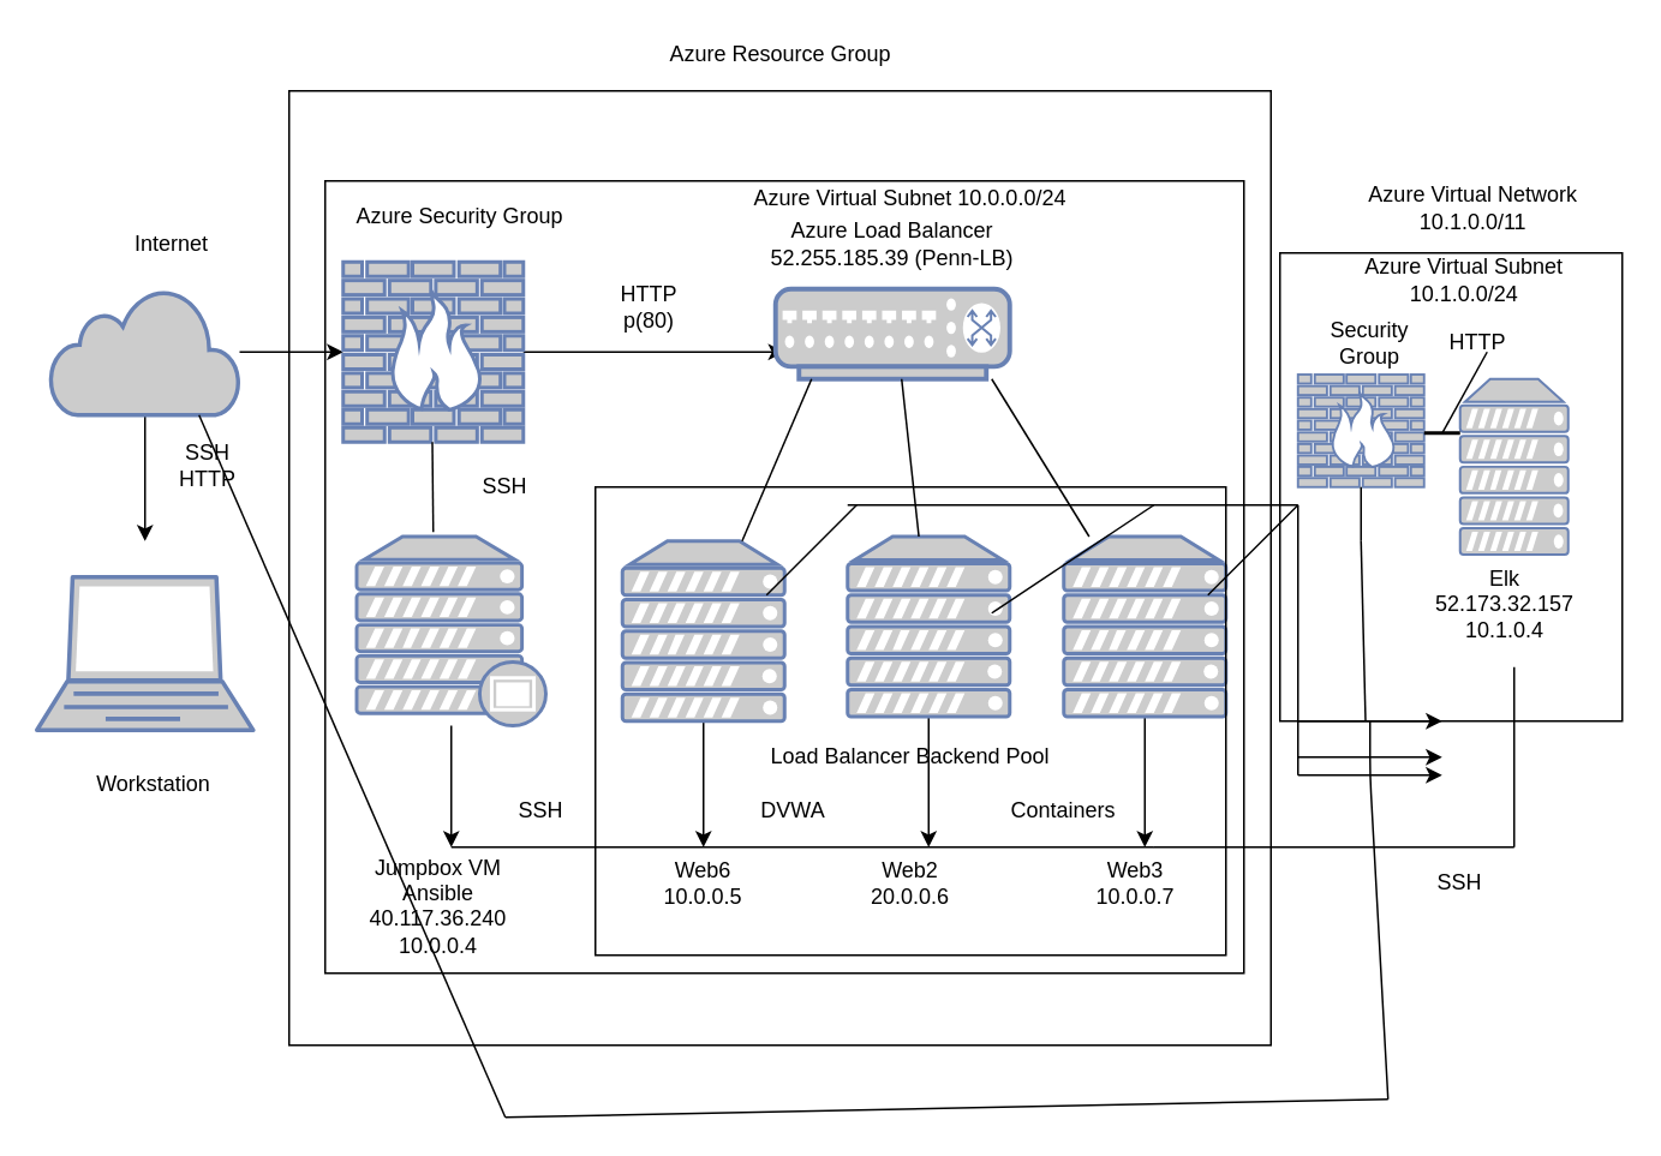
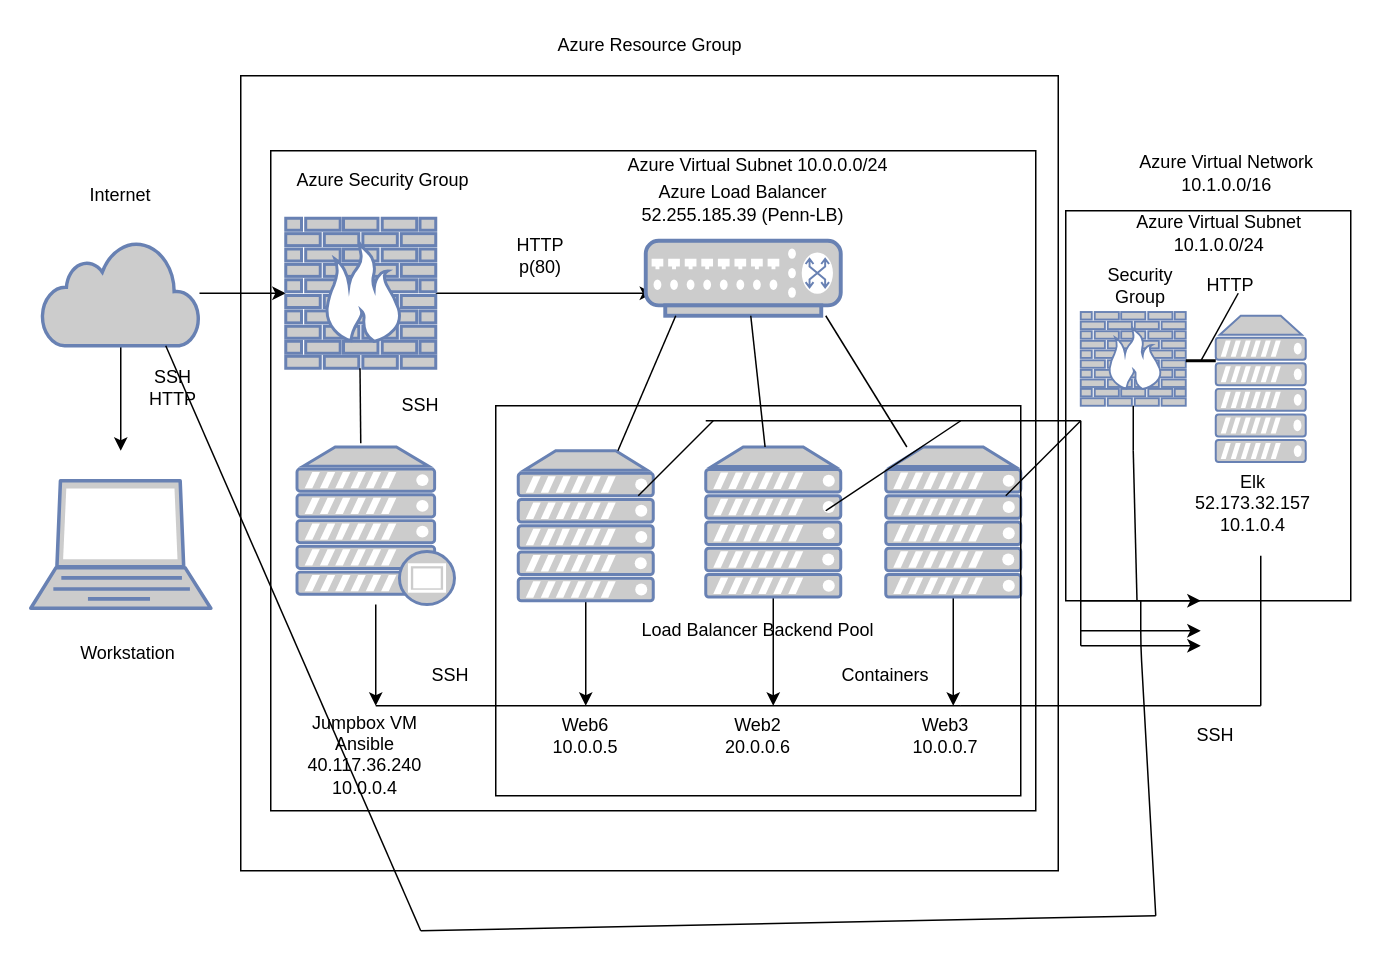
  <mxCell id="0" />
  <mxCell id="1" parent="0" />
  <mxCell id="2" value="" style="fontColor=#0066CC;verticalAlign=top;verticalLabelPosition=bottom;labelPosition=center;align=center;html=1;outlineConnect=0;fillColor=#CCCCCC;strokeColor=#6881B3;gradientColor=none;gradientDirection=north;strokeWidth=2;shape=mxgraph.networks.laptop;" vertex="1" parent="1"><mxGeometry x="20" y="320" width="120" height="85" as="geometry" /></mxCell>
  <mxCell id="3" style="edgeStyle=orthogonalEdgeStyle;rounded=0;orthogonalLoop=1;jettySize=auto;html=1;" edge="1" parent="1" source="5"><mxGeometry relative="1" as="geometry"><mxPoint x="80" y="300" as="targetPoint" /></mxGeometry></mxCell>
  <mxCell id="4" style="edgeStyle=orthogonalEdgeStyle;rounded=0;orthogonalLoop=1;jettySize=auto;html=1;entryX=0;entryY=0.5;entryDx=0;entryDy=0;entryPerimeter=0;" edge="1" parent="1" source="5" target="7"><mxGeometry relative="1" as="geometry" /></mxCell>
  <mxCell id="5" value="" style="html=1;outlineConnect=0;fillColor=#CCCCCC;strokeColor=#6881B3;gradientColor=none;gradientDirection=north;strokeWidth=2;shape=mxgraph.networks.cloud;fontColor=#ffffff;" vertex="1" parent="1"><mxGeometry x="27.5" y="160" width="105" height="70" as="geometry" /></mxCell>
  <mxCell id="6" style="edgeStyle=orthogonalEdgeStyle;rounded=0;orthogonalLoop=1;jettySize=auto;html=1;entryX=0.038;entryY=0.7;entryDx=0;entryDy=0;entryPerimeter=0;" edge="1" parent="1" source="7" target="16"><mxGeometry relative="1" as="geometry" /></mxCell>
  <mxCell id="7" value="" style="fontColor=#0066CC;verticalAlign=top;verticalLabelPosition=bottom;labelPosition=center;align=center;html=1;outlineConnect=0;fillColor=#CCCCCC;strokeColor=#6881B3;gradientColor=none;gradientDirection=north;strokeWidth=2;shape=mxgraph.networks.firewall;" vertex="1" parent="1"><mxGeometry x="190" y="145" width="100" height="100" as="geometry" /></mxCell>
  <mxCell id="8" style="edgeStyle=orthogonalEdgeStyle;rounded=0;orthogonalLoop=1;jettySize=auto;html=1;" edge="1" parent="1" source="9"><mxGeometry relative="1" as="geometry"><mxPoint x="250" y="470" as="targetPoint" /></mxGeometry></mxCell>
  <mxCell id="9" value="" style="fontColor=#0066CC;verticalAlign=top;verticalLabelPosition=bottom;labelPosition=center;align=center;html=1;outlineConnect=0;fillColor=#CCCCCC;strokeColor=#6881B3;gradientColor=none;gradientDirection=north;strokeWidth=2;shape=mxgraph.networks.proxy_server;" vertex="1" parent="1"><mxGeometry x="197.5" y="297.5" width="105" height="105" as="geometry" /></mxCell>
  <mxCell id="10" style="edgeStyle=orthogonalEdgeStyle;rounded=0;orthogonalLoop=1;jettySize=auto;html=1;" edge="1" parent="1" source="11"><mxGeometry relative="1" as="geometry"><mxPoint x="390" y="470" as="targetPoint" /></mxGeometry></mxCell>
  <mxCell id="11" value="" style="fontColor=#0066CC;verticalAlign=top;verticalLabelPosition=bottom;labelPosition=center;align=center;html=1;outlineConnect=0;fillColor=#CCCCCC;strokeColor=#6881B3;gradientColor=none;gradientDirection=north;strokeWidth=2;shape=mxgraph.networks.server;" vertex="1" parent="1"><mxGeometry x="345" y="300" width="90" height="100" as="geometry" /></mxCell>
  <mxCell id="12" style="edgeStyle=orthogonalEdgeStyle;rounded=0;orthogonalLoop=1;jettySize=auto;html=1;" edge="1" parent="1" source="13"><mxGeometry relative="1" as="geometry"><mxPoint x="515" y="470" as="targetPoint" /></mxGeometry></mxCell>
  <mxCell id="13" value="" style="fontColor=#0066CC;verticalAlign=top;verticalLabelPosition=bottom;labelPosition=center;align=center;html=1;outlineConnect=0;fillColor=#CCCCCC;strokeColor=#6881B3;gradientColor=none;gradientDirection=north;strokeWidth=2;shape=mxgraph.networks.server;" vertex="1" parent="1"><mxGeometry x="470" y="297.5" width="90" height="100" as="geometry" /></mxCell>
  <mxCell id="14" style="edgeStyle=orthogonalEdgeStyle;rounded=0;orthogonalLoop=1;jettySize=auto;html=1;" edge="1" parent="1" source="15"><mxGeometry relative="1" as="geometry"><mxPoint x="635" y="470" as="targetPoint" /></mxGeometry></mxCell>
  <mxCell id="15" value="" style="fontColor=#0066CC;verticalAlign=top;verticalLabelPosition=bottom;labelPosition=center;align=center;html=1;outlineConnect=0;fillColor=#CCCCCC;strokeColor=#6881B3;gradientColor=none;gradientDirection=north;strokeWidth=2;shape=mxgraph.networks.server;" vertex="1" parent="1"><mxGeometry x="590" y="297.5" width="90" height="100" as="geometry" /></mxCell>
  <mxCell id="16" value="" style="fontColor=#0066CC;verticalAlign=top;verticalLabelPosition=bottom;labelPosition=center;align=center;html=1;outlineConnect=0;fillColor=#CCCCCC;strokeColor=#6881B3;gradientColor=none;gradientDirection=north;strokeWidth=2;shape=mxgraph.networks.switch;" vertex="1" parent="1"><mxGeometry x="430" y="160" width="130" height="50" as="geometry" /></mxCell>
  <mxCell id="17" value="" style="endArrow=none;html=1;" edge="1" parent="1" source="11"><mxGeometry width="50" height="50" relative="1" as="geometry"><mxPoint x="400" y="260" as="sourcePoint" /><mxPoint x="450" y="210" as="targetPoint" /><Array as="points" /></mxGeometry></mxCell>
  <mxCell id="18" value="" style="endArrow=none;html=1;" edge="1" parent="1" source="13"><mxGeometry width="50" height="50" relative="1" as="geometry"><mxPoint x="450" y="260" as="sourcePoint" /><mxPoint x="500" y="210" as="targetPoint" /></mxGeometry></mxCell>
  <mxCell id="19" value="" style="endArrow=none;html=1;" edge="1" parent="1" source="15"><mxGeometry width="50" height="50" relative="1" as="geometry"><mxPoint x="500" y="260" as="sourcePoint" /><mxPoint x="550" y="210" as="targetPoint" /></mxGeometry></mxCell>
  <mxCell id="20" value="" style="shape=partialRectangle;whiteSpace=wrap;html=1;bottom=1;right=1;left=1;top=0;fillColor=none;routingCenterX=-0.5;" vertex="1" parent="1"><mxGeometry x="160" y="50" width="545" height="530" as="geometry" /></mxCell>
  <mxCell id="21" value="" style="shape=partialRectangle;whiteSpace=wrap;html=1;bottom=1;right=1;left=1;top=0;fillColor=none;routingCenterX=-0.5;" vertex="1" parent="1"><mxGeometry x="180" y="100" width="510" height="440" as="geometry" /></mxCell>
  <mxCell id="22" value="" style="endArrow=none;html=1;entryX=1;entryY=0;entryDx=0;entryDy=0;exitX=0;exitY=0;exitDx=0;exitDy=0;" edge="1" parent="1" source="21" target="21"><mxGeometry width="50" height="50" relative="1" as="geometry"><mxPoint x="180" y="110" as="sourcePoint" /><mxPoint x="230" y="60" as="targetPoint" /></mxGeometry></mxCell>
  <mxCell id="23" value="" style="endArrow=none;html=1;entryX=1;entryY=0;entryDx=0;entryDy=0;exitX=0;exitY=0;exitDx=0;exitDy=0;" edge="1" parent="1" source="20" target="20"><mxGeometry width="50" height="50" relative="1" as="geometry"><mxPoint x="170" y="90" as="sourcePoint" /><mxPoint x="220" y="40" as="targetPoint" /></mxGeometry></mxCell>
  <mxCell id="24" value="" style="shape=partialRectangle;whiteSpace=wrap;html=1;bottom=1;right=1;left=1;top=0;fillColor=none;routingCenterX=-0.5;" vertex="1" parent="1"><mxGeometry x="330" y="270" width="350" height="260" as="geometry" /></mxCell>
  <mxCell id="25" value="" style="endArrow=none;html=1;entryX=1;entryY=0;entryDx=0;entryDy=0;" edge="1" parent="1" target="24"><mxGeometry width="50" height="50" relative="1" as="geometry"><mxPoint x="330" y="270" as="sourcePoint" /><mxPoint x="380" y="220" as="targetPoint" /></mxGeometry></mxCell>
- <mxCell id="26" value="Internet" style="text;html=1;strokeColor=none;fillColor=none;align=center;verticalAlign=middle;whiteSpace=wrap;rounded=0;" vertex="1" parent="1"><mxGeometry x="60" y="120" width="70" height="30" as="geometry" /></mxCell>
+ <mxCell id="26" value="Internet" style="text;html=1;strokeColor=none;fillColor=none;align=center;verticalAlign=middle;whiteSpace=wrap;rounded=0;" vertex="1" parent="1"><mxGeometry x="45" y="115" width="70" height="30" as="geometry" /></mxCell>
  <mxCell id="27" value="&lt;div&gt;SSH&lt;/div&gt;&lt;div&gt;HTTP&lt;br&gt;&lt;/div&gt;" style="text;html=1;strokeColor=none;fillColor=none;align=center;verticalAlign=middle;whiteSpace=wrap;rounded=0;" vertex="1" parent="1"><mxGeometry x="90" y="245" width="50" height="25" as="geometry" /></mxCell>
  <mxCell id="28" value="Workstation" style="text;html=1;strokeColor=none;fillColor=none;align=center;verticalAlign=middle;whiteSpace=wrap;rounded=0;" vertex="1" parent="1"><mxGeometry x="30" y="420" width="110" height="30" as="geometry" /></mxCell>
  <mxCell id="29" value="Azure Security Group" style="text;html=1;strokeColor=none;fillColor=none;align=center;verticalAlign=middle;whiteSpace=wrap;rounded=0;" vertex="1" parent="1"><mxGeometry x="190" y="110" width="130" height="20" as="geometry" /></mxCell>
  <mxCell id="30" value="SSH" style="text;html=1;strokeColor=none;fillColor=none;align=center;verticalAlign=middle;whiteSpace=wrap;rounded=0;" vertex="1" parent="1"><mxGeometry x="260" y="260" width="40" height="20" as="geometry" /></mxCell>
  <mxCell id="31" value="" style="endArrow=none;html=1;" edge="1" parent="1"><mxGeometry width="50" height="50" relative="1" as="geometry"><mxPoint x="240" y="295" as="sourcePoint" /><mxPoint x="239.5" y="245" as="targetPoint" /><Array as="points"><mxPoint x="240" y="295" /></Array></mxGeometry></mxCell>
  <mxCell id="32" value="HTTP p(80)" style="text;html=1;strokeColor=none;fillColor=none;align=center;verticalAlign=middle;whiteSpace=wrap;rounded=0;" vertex="1" parent="1"><mxGeometry x="340" y="160" width="40" height="20" as="geometry" /></mxCell>
  <mxCell id="33" value="&lt;div&gt;Azure Load Balancer&lt;/div&gt;&lt;div&gt;&lt;div class=&quot;fxc-copyablelabel-temp-element&quot;&gt;52.255.185.39 (Penn-LB)&lt;/div&gt;&lt;/div&gt;" style="text;html=1;strokeColor=none;fillColor=none;align=center;verticalAlign=middle;whiteSpace=wrap;rounded=0;" vertex="1" parent="1"><mxGeometry x="400" y="125" width="190" height="20" as="geometry" /></mxCell>
  <mxCell id="34" value="&lt;div&gt;Jumpbox VM&lt;/div&gt;&lt;div&gt;Ansible&lt;/div&gt;&lt;div&gt;&lt;div class=&quot;fxc-copyablelabel-temp-element&quot;&gt;40.117.36.240&lt;/div&gt;&lt;div class=&quot;fxc-copyablelabel-temp-element&quot;&gt;10.0.0.4&lt;br&gt;&lt;/div&gt;&lt;/div&gt;&lt;div&gt;&lt;br&gt;&lt;/div&gt;" style="text;html=1;strokeColor=none;fillColor=none;align=center;verticalAlign=middle;whiteSpace=wrap;rounded=0;" vertex="1" parent="1"><mxGeometry x="182.5" y="500" width="120" height="20" as="geometry" /></mxCell>
  <mxCell id="35" value="" style="endArrow=none;html=1;entryX=0.886;entryY=0.769;entryDx=0;entryDy=0;entryPerimeter=0;" edge="1" parent="1" target="24"><mxGeometry width="50" height="50" relative="1" as="geometry"><mxPoint x="250" y="470" as="sourcePoint" /><mxPoint x="300" y="420" as="targetPoint" /></mxGeometry></mxCell>
  <mxCell id="36" value="&lt;div&gt;Web6&lt;/div&gt;&lt;div&gt;10.0.0.5&lt;br&gt;&lt;/div&gt;" style="text;html=1;strokeColor=none;fillColor=none;align=center;verticalAlign=middle;whiteSpace=wrap;rounded=0;" vertex="1" parent="1"><mxGeometry x="370" y="480" width="40" height="20" as="geometry" /></mxCell>
  <mxCell id="37" value="&lt;div&gt;Web2&lt;/div&gt;&lt;div&gt;20.0.0.6&lt;br&gt;&lt;/div&gt;" style="text;html=1;strokeColor=none;fillColor=none;align=center;verticalAlign=middle;whiteSpace=wrap;rounded=0;" vertex="1" parent="1"><mxGeometry x="485" y="480" width="40" height="20" as="geometry" /></mxCell>
  <mxCell id="38" value="&lt;div&gt;Web3&lt;/div&gt;&lt;div&gt;10.0.0.7&lt;br&gt;&lt;/div&gt;" style="text;html=1;strokeColor=none;fillColor=none;align=center;verticalAlign=middle;whiteSpace=wrap;rounded=0;" vertex="1" parent="1"><mxGeometry x="610" y="480" width="40" height="20" as="geometry" /></mxCell>
  <mxCell id="39" value="Load Balancer Backend Pool" style="text;html=1;strokeColor=none;fillColor=none;align=center;verticalAlign=middle;whiteSpace=wrap;rounded=0;" vertex="1" parent="1"><mxGeometry x="360" y="410" width="290" height="20" as="geometry" /></mxCell>
  <mxCell id="40" value="SSH" style="text;html=1;strokeColor=none;fillColor=none;align=center;verticalAlign=middle;whiteSpace=wrap;rounded=0;" vertex="1" parent="1"><mxGeometry x="280" y="440" width="40" height="20" as="geometry" /></mxCell>
- <mxCell id="41" value="DVWA" style="text;html=1;strokeColor=none;fillColor=none;align=center;verticalAlign=middle;whiteSpace=wrap;rounded=0;" vertex="1" parent="1"><mxGeometry x="420" y="440" width="40" height="20" as="geometry" /></mxCell>
  <mxCell id="42" value="Containers" style="text;html=1;strokeColor=none;fillColor=none;align=center;verticalAlign=middle;whiteSpace=wrap;rounded=0;" vertex="1" parent="1"><mxGeometry x="550" y="440" width="80" height="20" as="geometry" /></mxCell>
  <mxCell id="43" value="Azure Resource Group" style="text;html=1;strokeColor=none;fillColor=none;align=center;verticalAlign=middle;whiteSpace=wrap;rounded=0;" vertex="1" parent="1"><mxGeometry x="287.5" y="20" width="290" height="20" as="geometry" /></mxCell>
  <mxCell id="44" value="Azure Virtual Subnet 10.0.0.0/24" style="text;html=1;strokeColor=none;fillColor=none;align=center;verticalAlign=middle;whiteSpace=wrap;rounded=0;" vertex="1" parent="1"><mxGeometry x="340" y="100" width="330" height="20" as="geometry" /></mxCell>
  <mxCell id="45" value="" style="fontColor=#0066CC;verticalAlign=top;verticalLabelPosition=bottom;labelPosition=center;align=center;html=1;outlineConnect=0;fillColor=#CCCCCC;strokeColor=#6881B3;gradientColor=none;gradientDirection=north;strokeWidth=2;shape=mxgraph.networks.firewall;" vertex="1" parent="1"><mxGeometry x="720" y="207.5" width="70" height="62.5" as="geometry" /></mxCell>
  <mxCell id="46" value="" style="fontColor=#0066CC;verticalAlign=top;verticalLabelPosition=bottom;labelPosition=center;align=center;html=1;outlineConnect=0;fillColor=#CCCCCC;strokeColor=#6881B3;gradientColor=none;gradientDirection=north;strokeWidth=2;shape=mxgraph.networks.server;" vertex="1" parent="1"><mxGeometry x="810" y="210" width="60" height="97.5" as="geometry" /></mxCell>
  <mxCell id="47" value="" style="line;strokeWidth=2;html=1;" vertex="1" parent="1"><mxGeometry x="790" y="235" width="20" height="10" as="geometry" /></mxCell>
  <mxCell id="48" value="" style="endArrow=none;html=1;" edge="1" parent="1"><mxGeometry width="50" height="50" relative="1" as="geometry"><mxPoint x="110" y="230" as="sourcePoint" /><mxPoint x="280" y="620" as="targetPoint" /></mxGeometry></mxCell>
  <mxCell id="49" value="" style="endArrow=none;html=1;" edge="1" parent="1"><mxGeometry width="50" height="50" relative="1" as="geometry"><mxPoint x="280" y="620" as="sourcePoint" /><mxPoint x="770" y="610" as="targetPoint" /></mxGeometry></mxCell>
  <mxCell id="50" value="" style="endArrow=none;html=1;" edge="1" parent="1" target="45"><mxGeometry width="50" height="50" relative="1" as="geometry"><mxPoint x="755" y="300" as="sourcePoint" /><mxPoint x="820" y="560" as="targetPoint" /><Array as="points" /></mxGeometry></mxCell>
  <mxCell id="51" value="" style="endArrow=none;html=1;" edge="1" parent="1"><mxGeometry width="50" height="50" relative="1" as="geometry"><mxPoint x="640" y="470" as="sourcePoint" /><mxPoint x="840" y="470" as="targetPoint" /></mxGeometry></mxCell>
  <mxCell id="52" value="" style="endArrow=none;html=1;" edge="1" parent="1"><mxGeometry width="50" height="50" relative="1" as="geometry"><mxPoint x="840" y="470" as="sourcePoint" /><mxPoint x="840" y="370" as="targetPoint" /></mxGeometry></mxCell>
  <mxCell id="53" value="Security Group" style="text;html=1;strokeColor=none;fillColor=none;align=center;verticalAlign=middle;whiteSpace=wrap;rounded=0;" vertex="1" parent="1"><mxGeometry x="720" y="180" width="80" height="20" as="geometry" /></mxCell>
  <mxCell id="54" value="&lt;div&gt;Elk&lt;/div&gt;&lt;div&gt;&lt;div class=&quot;fxc-copyablelabel-temp-element&quot;&gt;52.173.32.157&lt;/div&gt;&lt;div class=&quot;fxc-copyablelabel-temp-element&quot;&gt;10.1.0.4&lt;br&gt;&lt;/div&gt;&lt;/div&gt;" style="text;html=1;strokeColor=none;fillColor=none;align=center;verticalAlign=middle;whiteSpace=wrap;rounded=0;" vertex="1" parent="1"><mxGeometry x="790" y="320" width="90" height="30" as="geometry" /></mxCell>
  <mxCell id="55" value="" style="endArrow=none;html=1;" edge="1" parent="1"><mxGeometry width="50" height="50" relative="1" as="geometry"><mxPoint x="470" y="280" as="sourcePoint" /><mxPoint x="720" y="280" as="targetPoint" /></mxGeometry></mxCell>
  <mxCell id="56" value="" style="endArrow=none;html=1;" edge="1" parent="1"><mxGeometry width="50" height="50" relative="1" as="geometry"><mxPoint x="425" y="330" as="sourcePoint" /><mxPoint x="475" y="280" as="targetPoint" /></mxGeometry></mxCell>
  <mxCell id="57" value="" style="endArrow=none;html=1;" edge="1" parent="1"><mxGeometry width="50" height="50" relative="1" as="geometry"><mxPoint x="550" y="340" as="sourcePoint" /><mxPoint x="640" y="280" as="targetPoint" /></mxGeometry></mxCell>
  <mxCell id="58" value="" style="endArrow=none;html=1;" edge="1" parent="1"><mxGeometry width="50" height="50" relative="1" as="geometry"><mxPoint x="670" y="330" as="sourcePoint" /><mxPoint x="720" y="280" as="targetPoint" /></mxGeometry></mxCell>
  <mxCell id="59" value="" style="endArrow=none;html=1;" edge="1" parent="1"><mxGeometry width="50" height="50" relative="1" as="geometry"><mxPoint x="720" y="430" as="sourcePoint" /><mxPoint x="720" y="280" as="targetPoint" /></mxGeometry></mxCell>
  <mxCell id="60" value="" style="endArrow=classic;html=1;" edge="1" parent="1"><mxGeometry width="50" height="50" relative="1" as="geometry"><mxPoint x="720" y="400" as="sourcePoint" /><mxPoint x="800" y="400" as="targetPoint" /></mxGeometry></mxCell>
  <mxCell id="61" value="" style="endArrow=classic;html=1;" edge="1" parent="1"><mxGeometry width="50" height="50" relative="1" as="geometry"><mxPoint x="720" y="420" as="sourcePoint" /><mxPoint x="800" y="420" as="targetPoint" /></mxGeometry></mxCell>
  <mxCell id="62" value="" style="endArrow=classic;html=1;" edge="1" parent="1"><mxGeometry width="50" height="50" relative="1" as="geometry"><mxPoint x="720" y="430" as="sourcePoint" /><mxPoint x="800" y="430" as="targetPoint" /></mxGeometry></mxCell>
  <mxCell id="63" value="SSH" style="text;html=1;strokeColor=none;fillColor=none;align=center;verticalAlign=middle;whiteSpace=wrap;rounded=0;" vertex="1" parent="1"><mxGeometry x="790" y="480" width="40" height="20" as="geometry" /></mxCell>
  <mxCell id="64" value="" style="shape=partialRectangle;whiteSpace=wrap;html=1;bottom=1;right=1;left=1;top=0;fillColor=none;routingCenterX=-0.5;" vertex="1" parent="1"><mxGeometry x="710" y="140" width="190" height="260" as="geometry" /></mxCell>
  <mxCell id="65" value="" style="endArrow=none;html=1;" edge="1" parent="1"><mxGeometry width="50" height="50" relative="1" as="geometry"><mxPoint x="770" y="610" as="sourcePoint" /><mxPoint x="760" y="400" as="targetPoint" /><Array as="points"><mxPoint x="760" y="430" /></Array></mxGeometry></mxCell>
  <mxCell id="66" value="" style="endArrow=none;html=1;entryX=1;entryY=0;entryDx=0;entryDy=0;exitX=0;exitY=0;exitDx=0;exitDy=0;" edge="1" parent="1" source="64" target="64"><mxGeometry width="50" height="50" relative="1" as="geometry"><mxPoint x="710" y="135" as="sourcePoint" /><mxPoint x="760" y="85" as="targetPoint" /></mxGeometry></mxCell>
  <mxCell id="67" value="" style="endArrow=none;html=1;exitX=0.25;exitY=1;exitDx=0;exitDy=0;" edge="1" parent="1" source="64"><mxGeometry width="50" height="50" relative="1" as="geometry"><mxPoint x="705" y="350" as="sourcePoint" /><mxPoint x="755" y="300" as="targetPoint" /></mxGeometry></mxCell>
- <mxCell id="68" value="Azure Virtual Network 10.1.0.0/11" style="text;html=1;strokeColor=none;fillColor=none;align=center;verticalAlign=middle;whiteSpace=wrap;rounded=0;" vertex="1" parent="1"><mxGeometry x="735" y="105" width="165" height="20" as="geometry" /></mxCell>
+ <mxCell id="68" value="Azure Virtual Network 10.1.0.0/16" style="text;html=1;strokeColor=none;fillColor=none;align=center;verticalAlign=middle;whiteSpace=wrap;rounded=0;" vertex="1" parent="1"><mxGeometry x="735" y="105" width="165" height="20" as="geometry" /></mxCell>
  <mxCell id="69" value="&lt;div&gt;Azure Virtual Subnet&lt;/div&gt;&lt;div&gt;10.1.0.0/24&lt;br&gt;&lt;/div&gt;" style="text;html=1;strokeColor=none;fillColor=none;align=center;verticalAlign=middle;whiteSpace=wrap;rounded=0;" vertex="1" parent="1"><mxGeometry x="735" y="145" width="155" height="20" as="geometry" /></mxCell>
  <mxCell id="70" value="HTTP" style="text;html=1;strokeColor=none;fillColor=none;align=center;verticalAlign=middle;whiteSpace=wrap;rounded=0;" vertex="1" parent="1"><mxGeometry x="800" y="180" width="40" height="20" as="geometry" /></mxCell>
  <mxCell id="71" value="" style="endArrow=none;html=1;exitX=0.474;exitY=0.385;exitDx=0;exitDy=0;exitPerimeter=0;" edge="1" parent="1" source="64"><mxGeometry width="50" height="50" relative="1" as="geometry"><mxPoint x="775" y="245" as="sourcePoint" /><mxPoint x="825" y="195" as="targetPoint" /></mxGeometry></mxCell>
